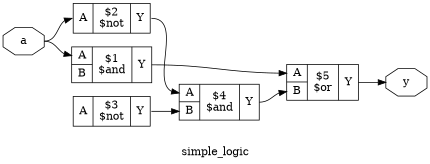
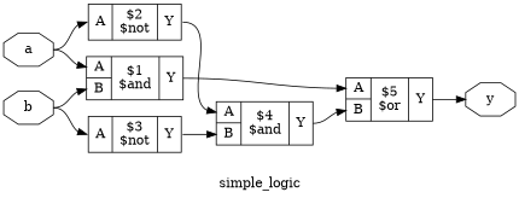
  digraph {
    label=simple_logic
    rankdir=LR
    remincross=true
    node [shape=record]
    edge [color=black headport="p8:w" tailport="p10:e"]
    n1 [color=black fontcolor=black label=a shape=octagon]
    n2 [label="{{<p8> A|<p9> B}|$1\n$and|{<p10> Y}}"]
    n3 [label="{{<p8> A}|$2\n$not|{<p10> Y}}"]
+   n4 [color=black fontcolor=black label=b shape=octagon]
    n5 [label="{{<p8> A}|$3\n$not|{<p10> Y}}"]
    n6 [color=black fontcolor=black label=y shape=octagon]
    n7 [label="{{<p8> A|<p9> B}|$5\n$or|{<p10> Y}}"]
    n8 [label="{{<p8> A|<p9> B}|$4\n$and|{<p10> Y}}"]
    n1 -> n2 [tailport=e]
    n1 -> n3 [tailport=e]
    n2 -> n7
    n3 -> n8
+   n4 -> n2 [headport="p9:w" tailport=e]
+   n4 -> n5 [tailport=e]
    n5 -> n8 [headport="p9:w"]
    n7 -> n6 [headport=w]
    n8 -> n7 [headport="p9:w"]
  }
